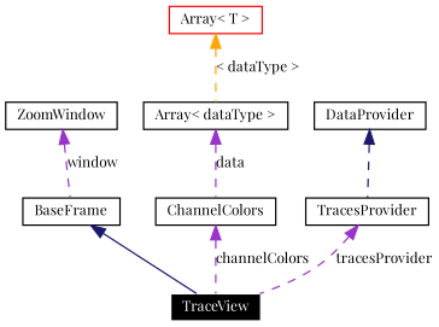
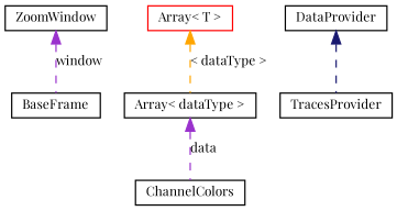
  digraph {
    fontname="Playfair Display"
    node [color=black fillcolor=white fontname="Playfair Display" fontsize=10 shape=record style=filled]
    edge [color=darkorchid3 dir=back fontname="Playfair Display" fontsize=10 labelfontname=Helvetica labelfontsize=10 style=dashed]
-   n1 [color=white fillcolor=black fontcolor=white height=0.2 label=TraceView width=0.4]
    n2 [height=0.2 label=BaseFrame width=0.4]
    n3 [height=0.2 label=ZoomWindow width=0.4]
    n4 [height=0.2 label="Array\< dataType \>" width=0.4]
    n5 [height=0.2 label=ChannelColors width=0.4]
    n6 [color=red height=0.2 label="Array\< T \>" width=0.4]
    n7 [height=0.2 label=TracesProvider width=0.4]
    n8 [height=0.2 label=DataProvider width=0.4]
-   n2 -> n1 [color=midnightblue style=solid]
    n3 -> n2 [label=window]
    n4 -> n5 [label=data]
-   n5 -> n1 [label=channelColors]
    n6 -> n4 [color=orange label="\< dataType \>"]
-   n7 -> n1 [label=tracesProvider]
    n8 -> n7 [color=midnightblue]
  }
